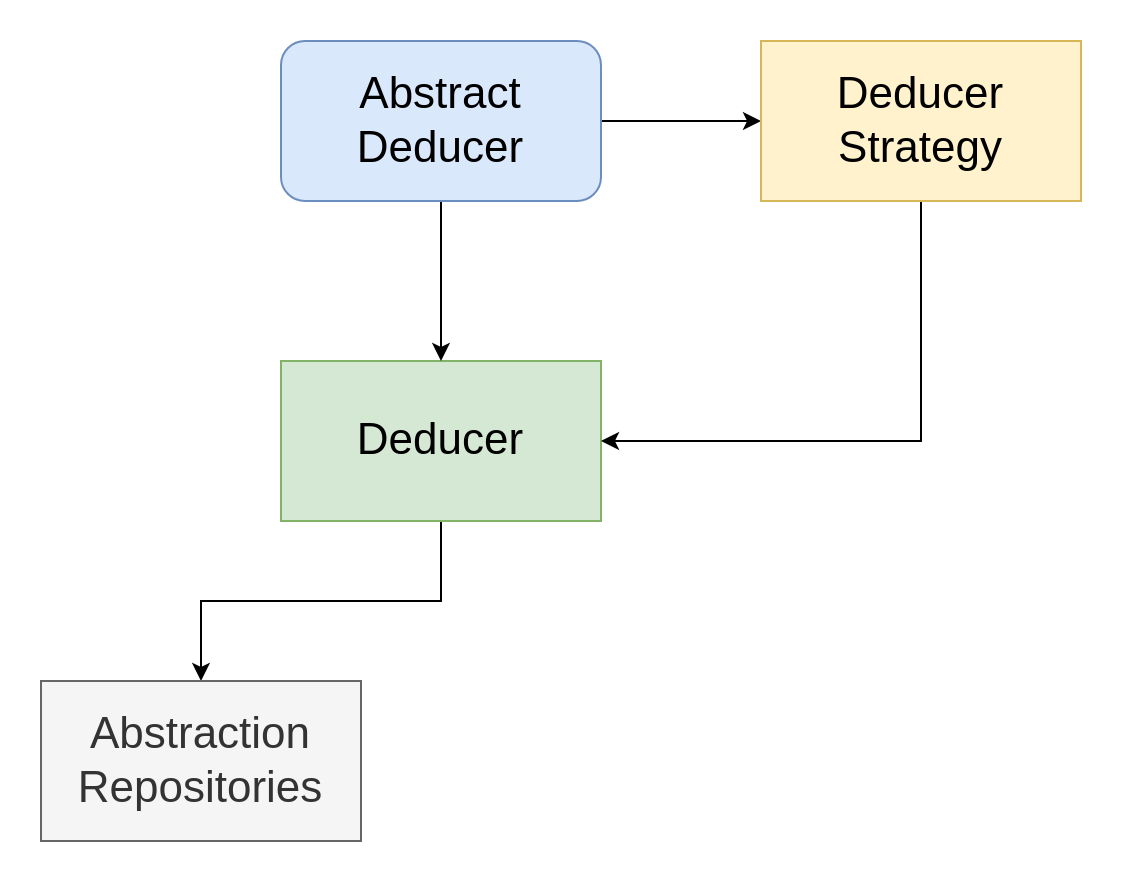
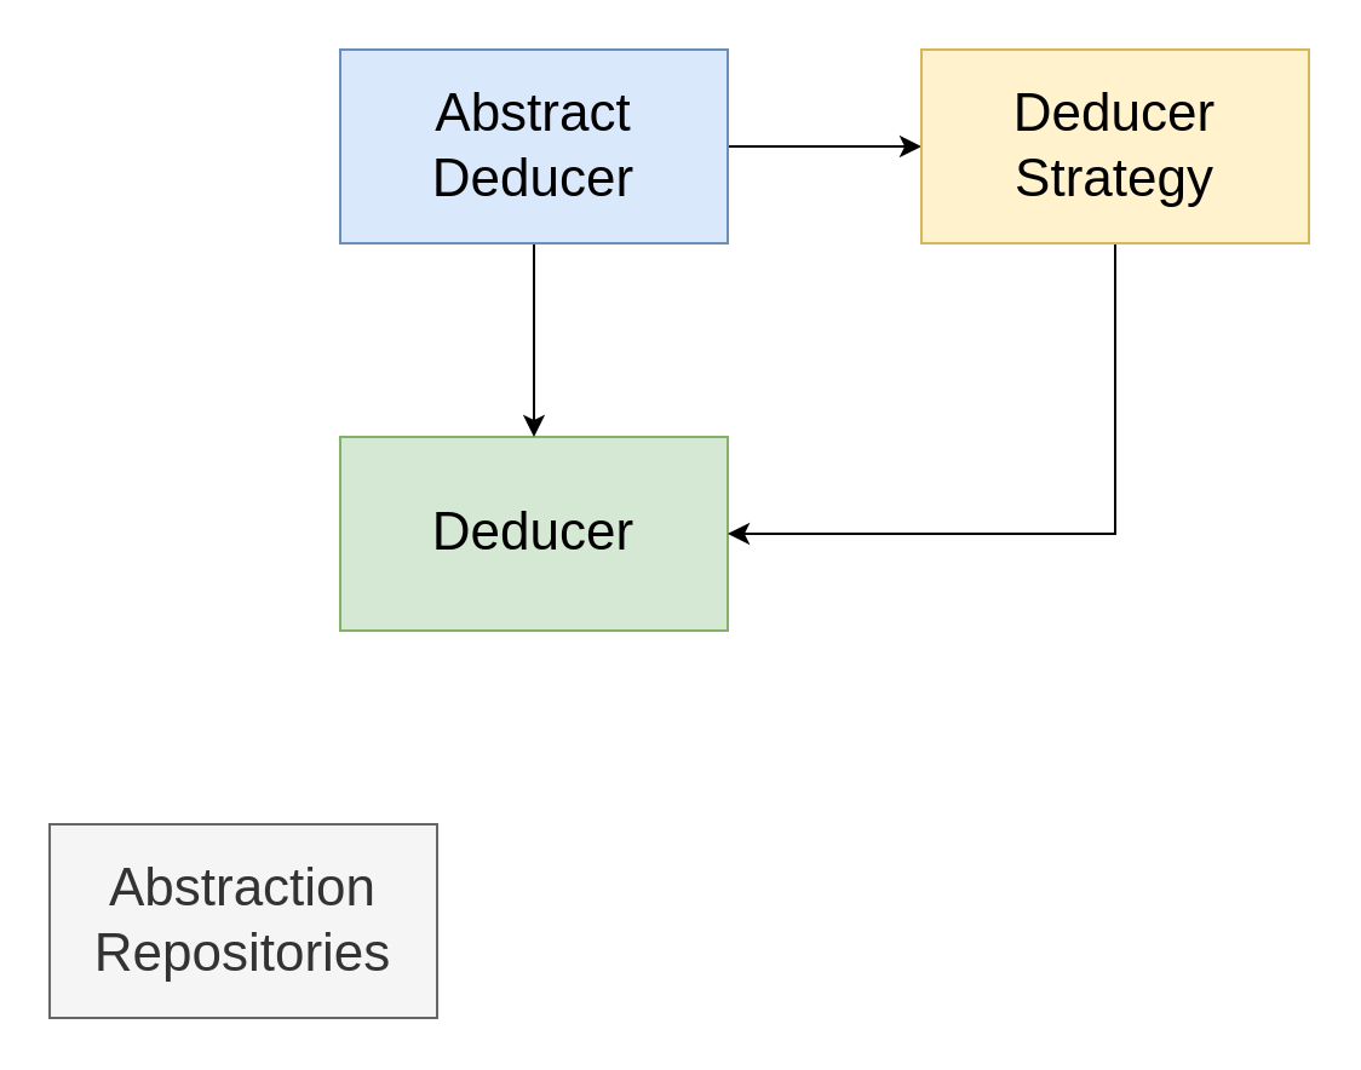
  <mxCell id="0" />
  <mxCell id="1" parent="0" />
- <mxCell id="2" style="edgeStyle=orthogonalEdgeStyle;rounded=0;orthogonalLoop=1;jettySize=auto;html=1;exitX=0.5;exitY=1;exitDx=0;exitDy=0;entryX=0.5;entryY=0;entryDx=0;entryDy=0;" parent="1" source="3" target="4" edge="1"><mxGeometry relative="1" as="geometry" /></mxCell>
  <mxCell id="3" value="Deducer" style="rounded=0;whiteSpace=wrap;html=1;fontSize=22;fillColor=#d5e8d4;strokeColor=#82b366;" parent="1" vertex="1"><mxGeometry x="140" y="180" width="160" height="80" as="geometry" /></mxCell>
  <mxCell id="4" value="Abstraction Repositories" style="rounded=0;whiteSpace=wrap;html=1;fontSize=22;fillColor=#f5f5f5;strokeColor=#666666;fontColor=#333333;" parent="1" vertex="1"><mxGeometry x="20" y="340" width="160" height="80" as="geometry" /></mxCell>
  <mxCell id="5" style="edgeStyle=orthogonalEdgeStyle;rounded=0;orthogonalLoop=1;jettySize=auto;html=1;exitX=1;exitY=0.5;exitDx=0;exitDy=0;entryX=0;entryY=0.5;entryDx=0;entryDy=0;" parent="1" source="7" target="9" edge="1"><mxGeometry relative="1" as="geometry" /></mxCell>
  <mxCell id="6" style="edgeStyle=orthogonalEdgeStyle;rounded=0;orthogonalLoop=1;jettySize=auto;html=1;exitX=0.5;exitY=1;exitDx=0;exitDy=0;entryX=0.5;entryY=0;entryDx=0;entryDy=0;fontSize=18;" edge="1" parent="1" source="7" target="3"><mxGeometry relative="1" as="geometry" /></mxCell>
- <mxCell id="7" value="Abstract Deducer" style="whiteSpace=wrap;html=1;fontSize=22;fillColor=#dae8fc;strokeColor=#6c8ebf;rounded=1;" parent="1" vertex="1"><mxGeometry x="140" y="20" width="160" height="80" as="geometry" /></mxCell>
+ <mxCell id="7" value="Abstract Deducer" style="rounded=0;whiteSpace=wrap;html=1;fontSize=22;fillColor=#dae8fc;strokeColor=#6c8ebf;" parent="1" vertex="1"><mxGeometry x="140" y="20" width="160" height="80" as="geometry" /></mxCell>
  <mxCell id="8" style="edgeStyle=orthogonalEdgeStyle;rounded=0;orthogonalLoop=1;jettySize=auto;html=1;exitX=0.5;exitY=1;exitDx=0;exitDy=0;entryX=1;entryY=0.5;entryDx=0;entryDy=0;" parent="1" source="9" target="3" edge="1"><mxGeometry relative="1" as="geometry" /></mxCell>
  <mxCell id="9" value="Deducer Strategy" style="rounded=0;whiteSpace=wrap;html=1;fontSize=22;fillColor=#fff2cc;strokeColor=#d6b656;" parent="1" vertex="1"><mxGeometry x="380" y="20" width="160" height="80" as="geometry" /></mxCell>
